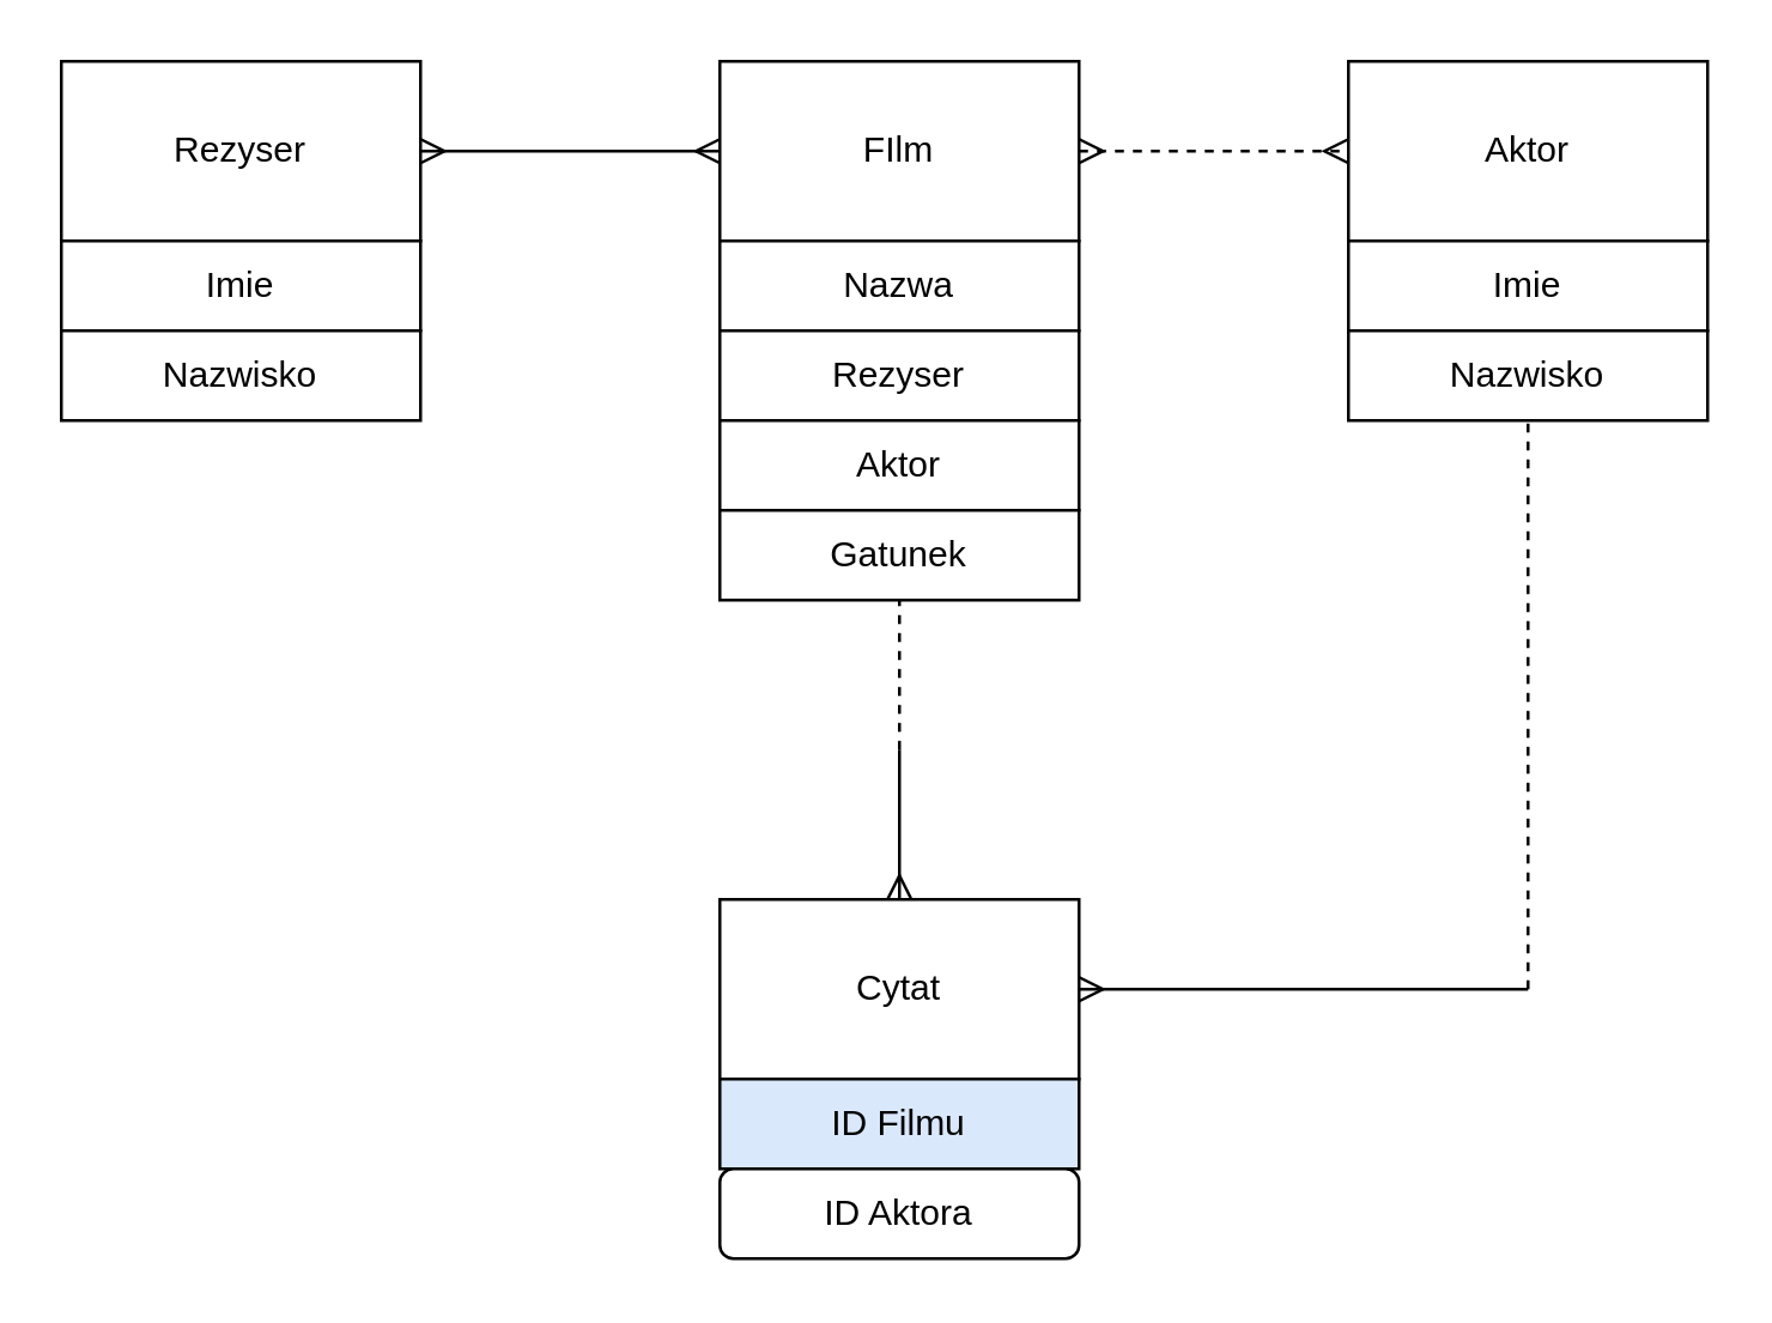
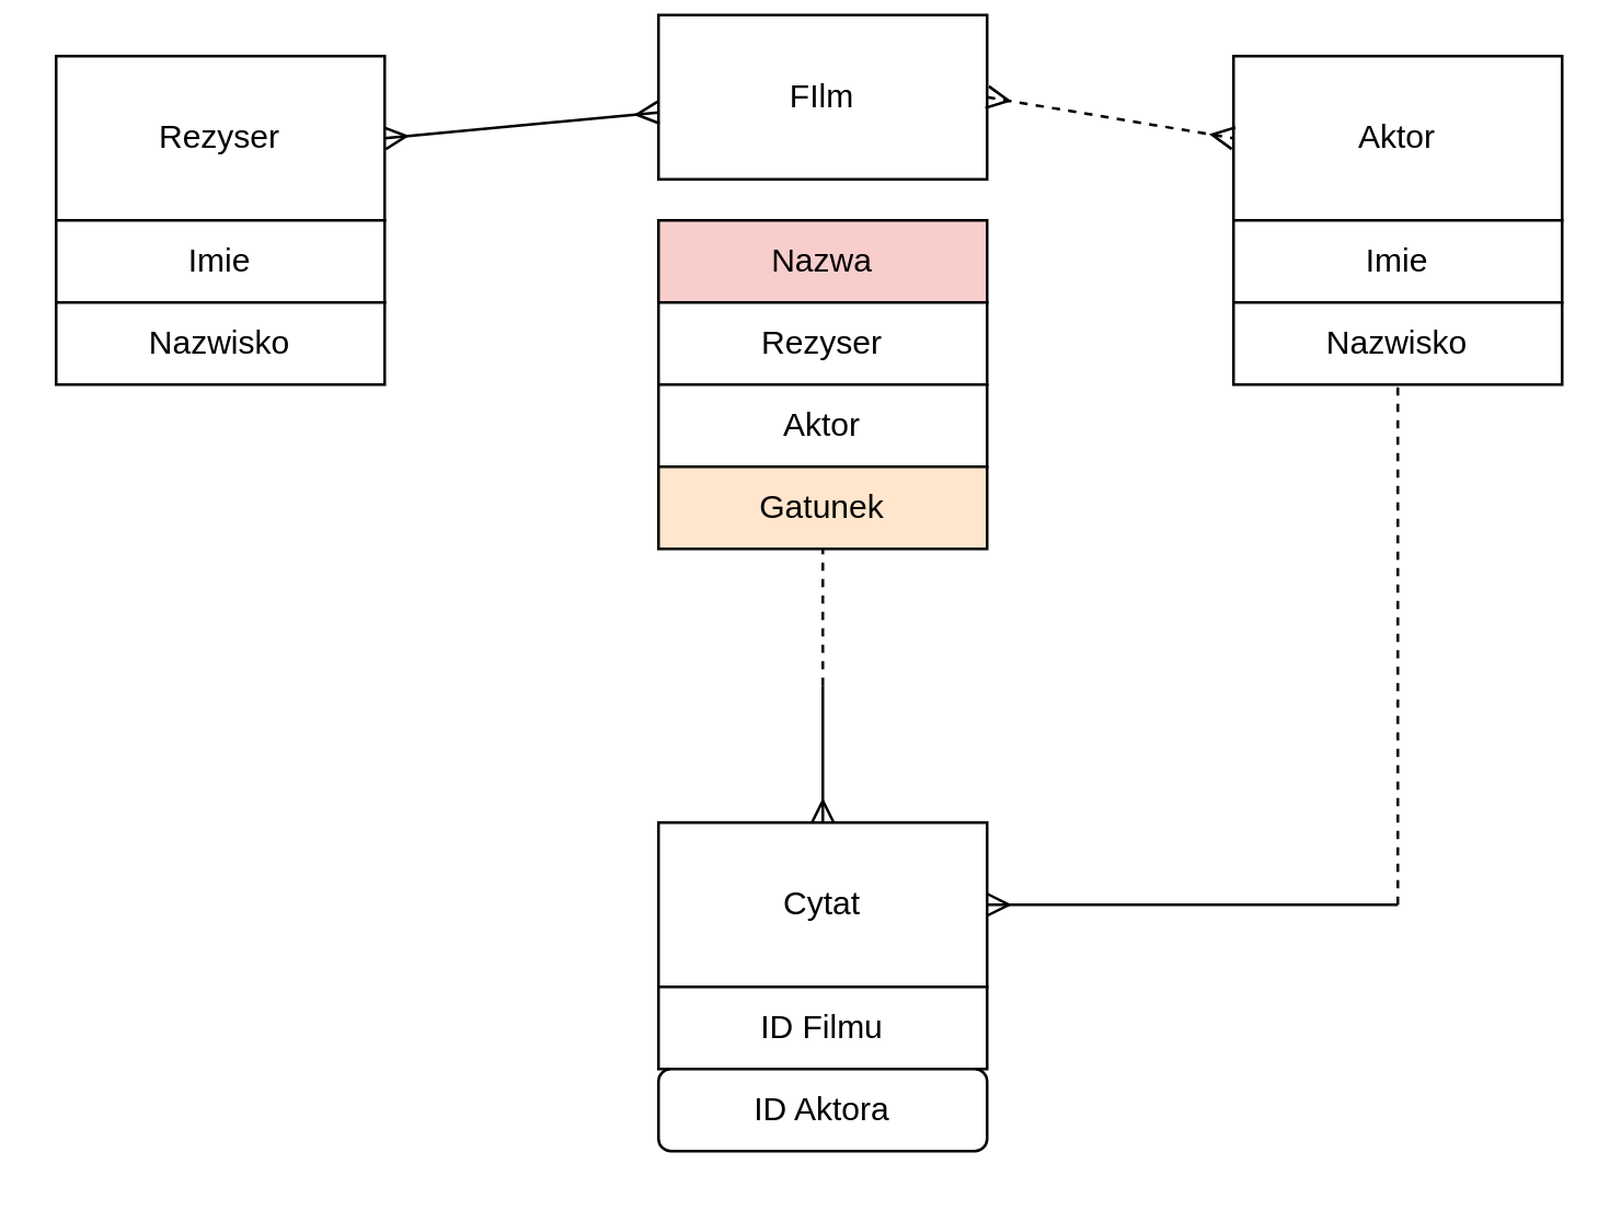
  <mxCell id="0" />
  <mxCell id="1" parent="0" />
- <mxCell id="2" value="FIlm" style="rounded=0;whiteSpace=wrap;html=1;" vertex="1" parent="1"><mxGeometry x="240" y="20" width="120" height="60" as="geometry" /></mxCell>
- <mxCell id="3" value="Nazwa" style="rounded=0;whiteSpace=wrap;html=1;" vertex="1" parent="1"><mxGeometry x="240" y="80" width="120" height="30" as="geometry" /></mxCell>
+ <mxCell id="2" value="FIlm" style="rounded=0;whiteSpace=wrap;html=1;" vertex="1" parent="1"><mxGeometry x="240" y="5" width="120" height="60" as="geometry" /></mxCell>
+ <mxCell id="3" value="Nazwa" style="rounded=0;whiteSpace=wrap;html=1;fillColor=#f8cecc;" vertex="1" parent="1"><mxGeometry x="240" y="80" width="120" height="30" as="geometry" /></mxCell>
  <mxCell id="4" value="Rezyser" style="rounded=0;whiteSpace=wrap;html=1;" vertex="1" parent="1"><mxGeometry x="240" y="110" width="120" height="30" as="geometry" /></mxCell>
  <mxCell id="5" value="Aktor" style="rounded=0;whiteSpace=wrap;html=1;" vertex="1" parent="1"><mxGeometry x="240" y="140" width="120" height="30" as="geometry" /></mxCell>
  <mxCell id="6" value="Aktor&lt;br&gt;" style="rounded=0;whiteSpace=wrap;html=1;" vertex="1" parent="1"><mxGeometry x="450" y="20" width="120" height="60" as="geometry" /></mxCell>
  <mxCell id="7" value="Imie" style="rounded=0;whiteSpace=wrap;html=1;" vertex="1" parent="1"><mxGeometry x="450" y="80" width="120" height="30" as="geometry" /></mxCell>
  <mxCell id="8" value="Nazwisko" style="rounded=0;whiteSpace=wrap;html=1;" vertex="1" parent="1"><mxGeometry x="450" y="110" width="120" height="30" as="geometry" /></mxCell>
  <mxCell id="9" value="Cytat" style="rounded=0;whiteSpace=wrap;html=1;" vertex="1" parent="1"><mxGeometry x="240" y="300" width="120" height="60" as="geometry" /></mxCell>
- <mxCell id="10" value="ID Filmu" style="rounded=0;whiteSpace=wrap;html=1;fillColor=#dae8fc;" vertex="1" parent="1"><mxGeometry x="240" y="360" width="120" height="30" as="geometry" /></mxCell>
+ <mxCell id="10" value="ID Filmu" style="rounded=0;whiteSpace=wrap;html=1;" vertex="1" parent="1"><mxGeometry x="240" y="360" width="120" height="30" as="geometry" /></mxCell>
  <mxCell id="11" value="ID Aktora" style="whiteSpace=wrap;html=1;rounded=1;" vertex="1" parent="1"><mxGeometry x="240" y="390" width="120" height="30" as="geometry" /></mxCell>
- <mxCell id="12" value="Gatunek" style="rounded=0;whiteSpace=wrap;html=1;" vertex="1" parent="1"><mxGeometry x="240" y="170" width="120" height="30" as="geometry" /></mxCell>
+ <mxCell id="12" value="Gatunek" style="rounded=0;whiteSpace=wrap;html=1;fillColor=#ffe6cc;" vertex="1" parent="1"><mxGeometry x="240" y="170" width="120" height="30" as="geometry" /></mxCell>
  <mxCell id="13" value="Rezyser" style="rounded=0;whiteSpace=wrap;html=1;" vertex="1" parent="1"><mxGeometry x="20" y="20" width="120" height="60" as="geometry" /></mxCell>
  <mxCell id="14" value="Imie" style="rounded=0;whiteSpace=wrap;html=1;" vertex="1" parent="1"><mxGeometry x="20" y="80" width="120" height="30" as="geometry" /></mxCell>
  <mxCell id="15" value="Nazwisko" style="rounded=0;whiteSpace=wrap;html=1;" vertex="1" parent="1"><mxGeometry x="20" y="110" width="120" height="30" as="geometry" /></mxCell>
  <mxCell id="16" value="" style="endArrow=none;html=1;exitX=0.5;exitY=0;exitDx=0;exitDy=0;startArrow=ERmany;startFill=0;" edge="1" parent="1" source="9"><mxGeometry width="50" height="50" relative="1" as="geometry"><mxPoint x="390" y="220" as="sourcePoint" /><mxPoint x="300" y="250" as="targetPoint" /></mxGeometry></mxCell>
  <mxCell id="17" value="" style="endArrow=none;dashed=1;html=1;entryX=0.5;entryY=1;entryDx=0;entryDy=0;endFill=0;" edge="1" parent="1" target="12"><mxGeometry width="50" height="50" relative="1" as="geometry"><mxPoint x="300" y="250" as="sourcePoint" /><mxPoint x="380" y="210" as="targetPoint" /></mxGeometry></mxCell>
  <mxCell id="18" value="" style="endArrow=ERmany;html=1;exitX=1;exitY=0.5;exitDx=0;exitDy=0;endFill=0;startArrow=ERmany;startFill=0;" edge="1" parent="1" source="13" target="2"><mxGeometry width="50" height="50" relative="1" as="geometry"><mxPoint x="200" y="100" as="sourcePoint" /><mxPoint x="390" y="130" as="targetPoint" /></mxGeometry></mxCell>
  <mxCell id="19" value="" style="endArrow=none;html=1;startArrow=ERmany;startFill=0;" edge="1" parent="1"><mxGeometry width="50" height="50" relative="1" as="geometry"><mxPoint x="360" y="330" as="sourcePoint" /><mxPoint x="510" y="330" as="targetPoint" /></mxGeometry></mxCell>
  <mxCell id="20" value="" style="endArrow=none;dashed=1;html=1;entryX=0.5;entryY=1;entryDx=0;entryDy=0;startArrow=none;startFill=0;endFill=0;" edge="1" parent="1" target="8"><mxGeometry width="50" height="50" relative="1" as="geometry"><mxPoint x="510" y="330" as="sourcePoint" /><mxPoint x="390" y="180" as="targetPoint" /></mxGeometry></mxCell>
  <mxCell id="21" value="" style="endArrow=ERmany;dashed=1;html=1;entryX=0;entryY=0.5;entryDx=0;entryDy=0;exitX=1;exitY=0.5;exitDx=0;exitDy=0;startArrow=ERmany;startFill=0;endFill=0;" edge="1" parent="1" source="2" target="6"><mxGeometry width="50" height="50" relative="1" as="geometry"><mxPoint x="340" y="170" as="sourcePoint" /><mxPoint x="390" y="120" as="targetPoint" /></mxGeometry></mxCell>
